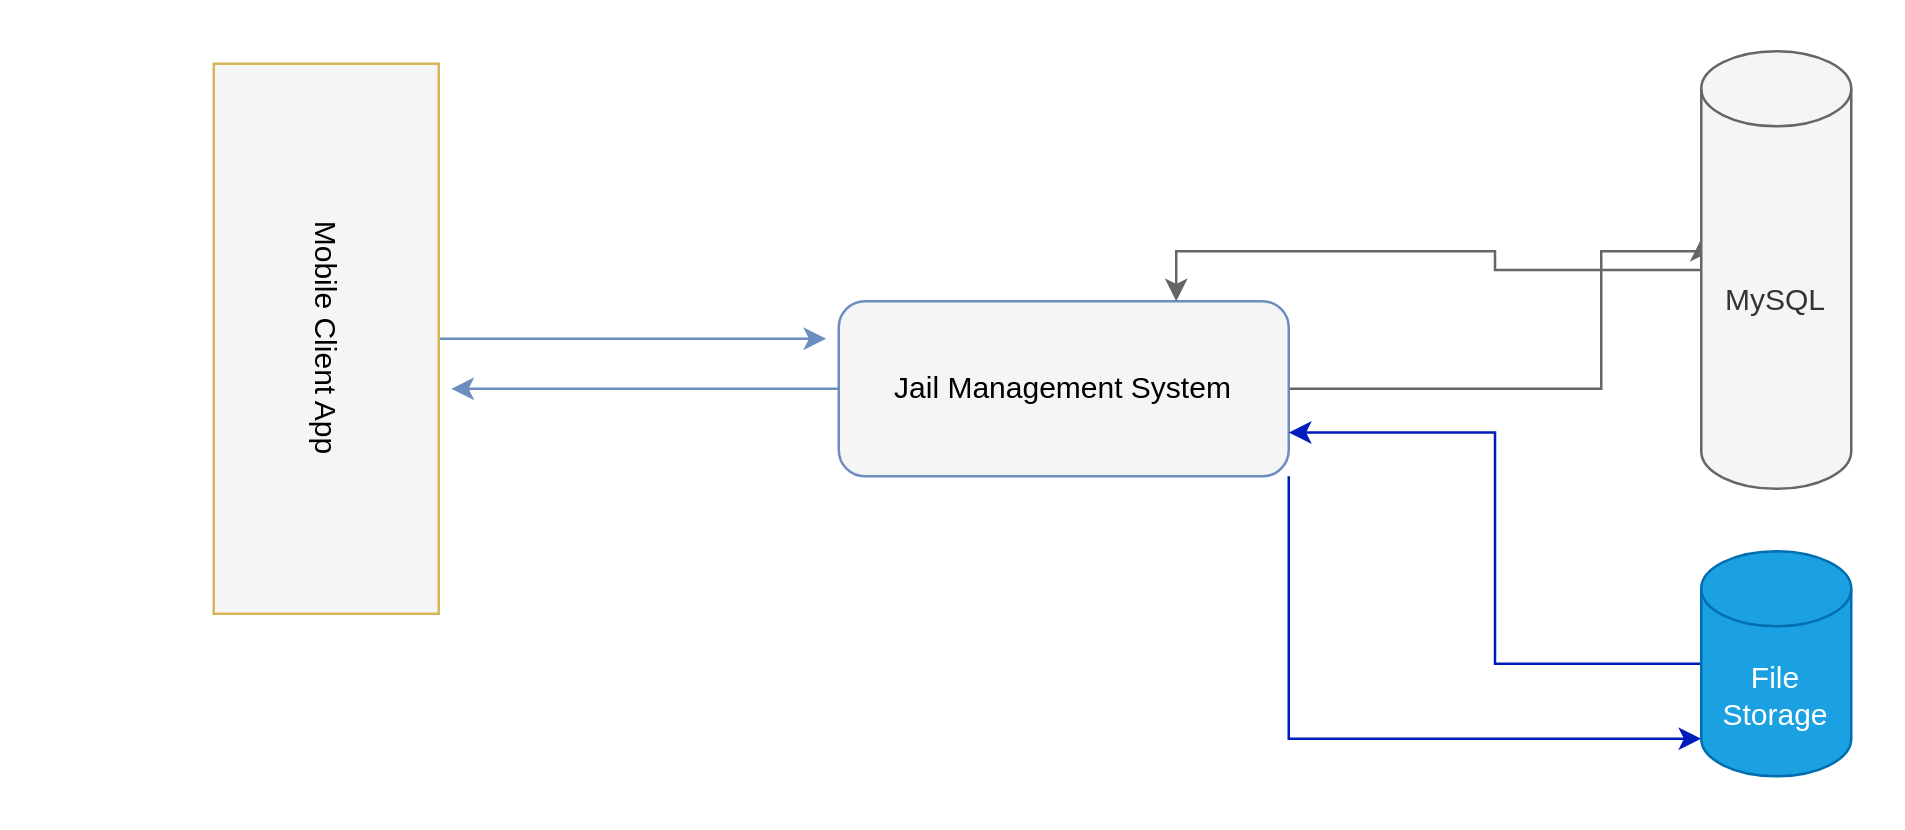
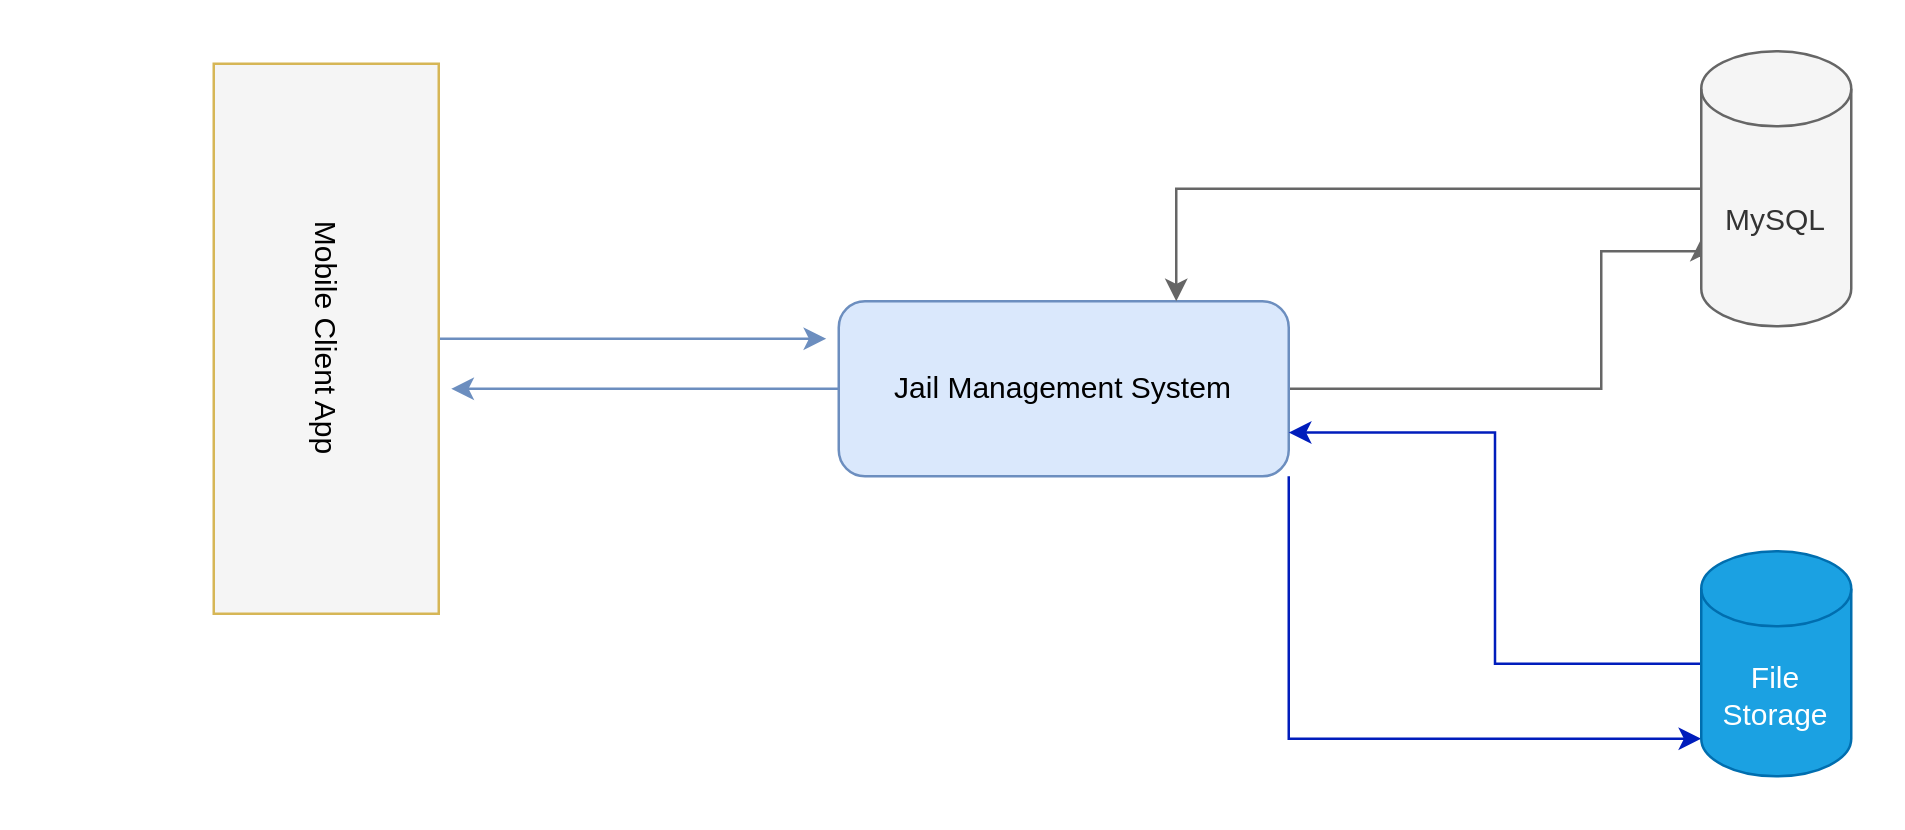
  <mxCell id="0" />
  <mxCell id="1" parent="0" />
  <mxCell id="2" style="edgeStyle=orthogonalEdgeStyle;rounded=0;orthogonalLoop=1;jettySize=auto;html=1;entryX=0;entryY=0;entryDx=0;entryDy=75;entryPerimeter=0;fillColor=#f5f5f5;strokeColor=#666666;" edge="1" parent="1" source="5" target="9"><mxGeometry relative="1" as="geometry"><Array as="points"><mxPoint x="640" y="155" /><mxPoint x="640" y="100" /><mxPoint x="680" y="100" /></Array></mxGeometry></mxCell>
  <mxCell id="3" style="edgeStyle=orthogonalEdgeStyle;rounded=0;orthogonalLoop=1;jettySize=auto;html=1;exitX=1;exitY=1;exitDx=0;exitDy=0;entryX=0;entryY=0;entryDx=0;entryDy=75;entryPerimeter=0;fillColor=#0050ef;strokeColor=#001DBC;" edge="1" parent="1" source="5" target="11"><mxGeometry relative="1" as="geometry" /></mxCell>
  <mxCell id="4" style="edgeStyle=orthogonalEdgeStyle;rounded=0;orthogonalLoop=1;jettySize=auto;html=1;exitX=0;exitY=0.5;exitDx=0;exitDy=0;fillColor=#dae8fc;strokeColor=#6c8ebf;" edge="1" parent="1" source="5"><mxGeometry relative="1" as="geometry"><mxPoint x="180" y="155" as="targetPoint" /></mxGeometry></mxCell>
- <mxCell id="5" value="Jail Management System" style="rounded=1;whiteSpace=wrap;html=1;fillColor=#f5f5f5;strokeColor=#6c8ebf;" vertex="1" parent="1"><mxGeometry x="335" y="120" width="180" height="70" as="geometry" /></mxCell>
+ <mxCell id="5" value="Jail Management System" style="rounded=1;whiteSpace=wrap;html=1;fillColor=#dae8fc;strokeColor=#6c8ebf;" vertex="1" parent="1"><mxGeometry x="335" y="120" width="180" height="70" as="geometry" /></mxCell>
  <mxCell id="6" style="edgeStyle=orthogonalEdgeStyle;rounded=0;orthogonalLoop=1;jettySize=auto;html=1;fillColor=#dae8fc;strokeColor=#6c8ebf;" edge="1" parent="1" source="7"><mxGeometry relative="1" as="geometry"><mxPoint x="330" y="135" as="targetPoint" /></mxGeometry></mxCell>
  <mxCell id="7" value="Mobile Client App" style="rounded=0;whiteSpace=wrap;html=1;rotation=90;fillColor=#f5f5f5;strokeColor=#d6b656;" vertex="1" parent="1"><mxGeometry x="20" y="90" width="220" height="90" as="geometry" /></mxCell>
  <mxCell id="8" style="edgeStyle=orthogonalEdgeStyle;rounded=0;orthogonalLoop=1;jettySize=auto;html=1;entryX=0.75;entryY=0;entryDx=0;entryDy=0;fillColor=#f5f5f5;strokeColor=#666666;" edge="1" parent="1" source="9" target="5"><mxGeometry relative="1" as="geometry" /></mxCell>
- <mxCell id="9" value="MySQL" style="shape=cylinder3;whiteSpace=wrap;html=1;boundedLbl=1;backgroundOutline=1;size=15;fillColor=#f5f5f5;fontColor=#333333;strokeColor=#666666;" vertex="1" parent="1"><mxGeometry x="680" y="20" width="60" height="175" as="geometry" /></mxCell>
+ <mxCell id="9" value="MySQL" style="shape=cylinder3;whiteSpace=wrap;html=1;boundedLbl=1;backgroundOutline=1;size=15;fillColor=#f5f5f5;fontColor=#333333;strokeColor=#666666;" vertex="1" parent="1"><mxGeometry x="680" y="20" width="60" height="110" as="geometry" /></mxCell>
  <mxCell id="10" style="edgeStyle=orthogonalEdgeStyle;rounded=0;orthogonalLoop=1;jettySize=auto;html=1;entryX=1;entryY=0.75;entryDx=0;entryDy=0;fillColor=#0050ef;strokeColor=#001DBC;" edge="1" parent="1" source="11" target="5"><mxGeometry relative="1" as="geometry" /></mxCell>
  <mxCell id="11" value="File Storage" style="shape=cylinder3;whiteSpace=wrap;html=1;boundedLbl=1;backgroundOutline=1;size=15;fillColor=#1ba1e2;fontColor=#ffffff;strokeColor=#006EAF;" vertex="1" parent="1"><mxGeometry x="680" y="220" width="60" height="90" as="geometry" /></mxCell>
